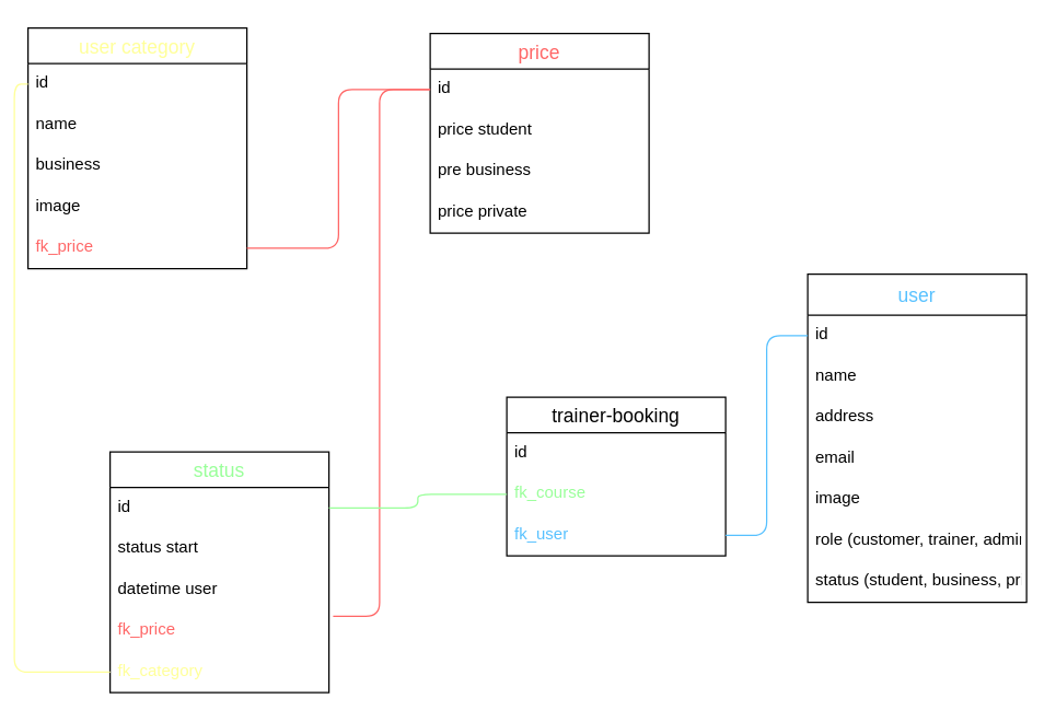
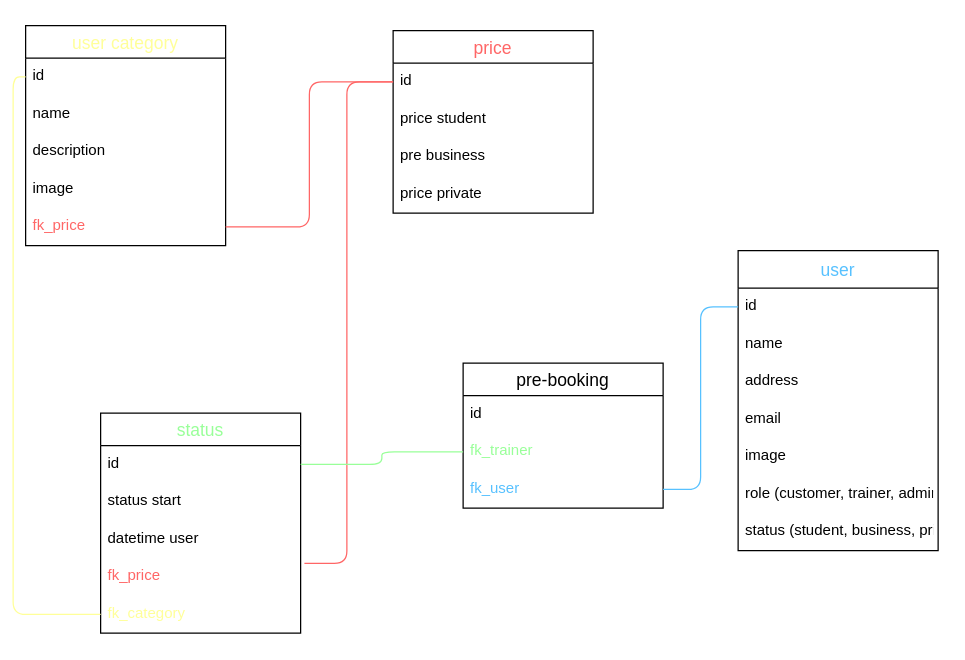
  <mxCell id="0" />
  <mxCell id="1" parent="0" />
  <mxCell id="2" value="status" style="swimlane;fontStyle=0;childLayout=stackLayout;horizontal=1;startSize=26;horizontalStack=0;resizeParent=1;resizeParentMax=0;resizeLast=0;collapsible=1;marginBottom=0;align=center;fontSize=14;fontColor=#99FF99;" parent="1" vertex="1"><mxGeometry x="80" y="330" width="160" height="176" as="geometry" /></mxCell>
  <mxCell id="3" value="id" style="text;strokeColor=none;fillColor=none;spacingLeft=4;spacingRight=4;overflow=hidden;rotatable=0;points=[[0,0.5],[1,0.5]];portConstraint=eastwest;fontSize=12;" parent="2" vertex="1"><mxGeometry y="26" width="160" height="30" as="geometry" /></mxCell>
  <mxCell id="4" value="status start" style="text;strokeColor=none;fillColor=none;spacingLeft=4;spacingRight=4;overflow=hidden;rotatable=0;points=[[0,0.5],[1,0.5]];portConstraint=eastwest;fontSize=12;" parent="2" vertex="1"><mxGeometry y="56" width="160" height="30" as="geometry" /></mxCell>
  <mxCell id="5" value="datetime user" style="text;strokeColor=none;fillColor=none;spacingLeft=4;spacingRight=4;overflow=hidden;rotatable=0;points=[[0,0.5],[1,0.5]];portConstraint=eastwest;fontSize=12;" parent="2" vertex="1"><mxGeometry y="86" width="160" height="30" as="geometry" /></mxCell>
  <mxCell id="6" value="fk_price" style="text;strokeColor=none;fillColor=none;spacingLeft=4;spacingRight=4;overflow=hidden;rotatable=0;points=[[0,0.5],[1,0.5]];portConstraint=eastwest;fontSize=12;fontColor=#FF6666;" parent="2" vertex="1"><mxGeometry y="116" width="160" height="30" as="geometry" /></mxCell>
  <mxCell id="7" value="fk_category" style="text;strokeColor=none;fillColor=none;spacingLeft=4;spacingRight=4;overflow=hidden;rotatable=0;points=[[0,0.5],[1,0.5]];portConstraint=eastwest;fontSize=12;fontColor=#FFFF99;" vertex="1" parent="2"><mxGeometry y="146" width="160" height="30" as="geometry" /></mxCell>
  <mxCell id="8" value="user" style="swimlane;fontStyle=0;childLayout=stackLayout;horizontal=1;startSize=30;horizontalStack=0;resizeParent=1;resizeParentMax=0;resizeLast=0;collapsible=1;marginBottom=0;align=center;fontSize=14;fontColor=#57C1FF;" parent="1" vertex="1"><mxGeometry x="590" y="200" width="160" height="240" as="geometry" /></mxCell>
  <mxCell id="9" value="id" style="text;strokeColor=none;fillColor=none;spacingLeft=4;spacingRight=4;overflow=hidden;rotatable=0;points=[[0,0.5],[1,0.5]];portConstraint=eastwest;fontSize=12;" parent="8" vertex="1"><mxGeometry y="30" width="160" height="30" as="geometry" /></mxCell>
  <mxCell id="10" value="name" style="text;strokeColor=none;fillColor=none;spacingLeft=4;spacingRight=4;overflow=hidden;rotatable=0;points=[[0,0.5],[1,0.5]];portConstraint=eastwest;fontSize=12;" parent="8" vertex="1"><mxGeometry y="60" width="160" height="30" as="geometry" /></mxCell>
  <mxCell id="11" value="address" style="text;strokeColor=none;fillColor=none;spacingLeft=4;spacingRight=4;overflow=hidden;rotatable=0;points=[[0,0.5],[1,0.5]];portConstraint=eastwest;fontSize=12;" parent="8" vertex="1"><mxGeometry y="90" width="160" height="30" as="geometry" /></mxCell>
  <mxCell id="12" value="email" style="text;strokeColor=none;fillColor=none;spacingLeft=4;spacingRight=4;overflow=hidden;rotatable=0;points=[[0,0.5],[1,0.5]];portConstraint=eastwest;fontSize=12;" parent="8" vertex="1"><mxGeometry y="120" width="160" height="30" as="geometry" /></mxCell>
  <mxCell id="13" value="image" style="text;strokeColor=none;fillColor=none;spacingLeft=4;spacingRight=4;overflow=hidden;rotatable=0;points=[[0,0.5],[1,0.5]];portConstraint=eastwest;fontSize=12;" parent="8" vertex="1"><mxGeometry y="150" width="160" height="30" as="geometry" /></mxCell>
  <mxCell id="14" value="role (customer, trainer, admin)" style="text;strokeColor=none;fillColor=none;spacingLeft=4;spacingRight=4;overflow=hidden;rotatable=0;points=[[0,0.5],[1,0.5]];portConstraint=eastwest;fontSize=12;" parent="8" vertex="1"><mxGeometry y="180" width="160" height="30" as="geometry" /></mxCell>
  <mxCell id="15" value="status (student, business, private)" style="text;strokeColor=none;fillColor=none;spacingLeft=4;spacingRight=4;overflow=hidden;rotatable=0;points=[[0,0.5],[1,0.5]];portConstraint=eastwest;fontSize=12;" parent="8" vertex="1"><mxGeometry y="210" width="160" height="30" as="geometry" /></mxCell>
- <mxCell id="16" value="trainer-booking" style="swimlane;fontStyle=0;childLayout=stackLayout;horizontal=1;startSize=26;horizontalStack=0;resizeParent=1;resizeParentMax=0;resizeLast=0;collapsible=1;marginBottom=0;align=center;fontSize=14;" parent="1" vertex="1"><mxGeometry x="370" y="290" width="160" height="116" as="geometry" /></mxCell>
+ <mxCell id="16" value="pre-booking" style="swimlane;fontStyle=0;childLayout=stackLayout;horizontal=1;startSize=26;horizontalStack=0;resizeParent=1;resizeParentMax=0;resizeLast=0;collapsible=1;marginBottom=0;align=center;fontSize=14;" parent="1" vertex="1"><mxGeometry x="370" y="290" width="160" height="116" as="geometry" /></mxCell>
  <mxCell id="17" value="id" style="text;strokeColor=none;fillColor=none;spacingLeft=4;spacingRight=4;overflow=hidden;rotatable=0;points=[[0,0.5],[1,0.5]];portConstraint=eastwest;fontSize=12;" parent="16" vertex="1"><mxGeometry y="26" width="160" height="30" as="geometry" /></mxCell>
- <mxCell id="18" value="fk_course" style="text;strokeColor=none;fillColor=none;spacingLeft=4;spacingRight=4;overflow=hidden;rotatable=0;points=[[0,0.5],[1,0.5]];portConstraint=eastwest;fontSize=12;fontColor=#99FF99;" parent="16" vertex="1"><mxGeometry y="56" width="160" height="30" as="geometry" /></mxCell>
+ <mxCell id="18" value="fk_trainer" style="text;strokeColor=none;fillColor=none;spacingLeft=4;spacingRight=4;overflow=hidden;rotatable=0;points=[[0,0.5],[1,0.5]];portConstraint=eastwest;fontSize=12;fontColor=#99FF99;" parent="16" vertex="1"><mxGeometry y="56" width="160" height="30" as="geometry" /></mxCell>
  <mxCell id="19" value="fk_user" style="text;strokeColor=none;fillColor=none;spacingLeft=4;spacingRight=4;overflow=hidden;rotatable=0;points=[[0,0.5],[1,0.5]];portConstraint=eastwest;fontSize=12;fontColor=#57C1FF;" parent="16" vertex="1"><mxGeometry y="86" width="160" height="30" as="geometry" /></mxCell>
  <mxCell id="20" value="price" style="swimlane;fontStyle=0;childLayout=stackLayout;horizontal=1;startSize=26;horizontalStack=0;resizeParent=1;resizeParentMax=0;resizeLast=0;collapsible=1;marginBottom=0;align=center;fontSize=14;fontColor=#FF6666;" parent="1" vertex="1"><mxGeometry x="314" y="24" width="160" height="146" as="geometry" /></mxCell>
  <mxCell id="21" value="id" style="text;strokeColor=none;fillColor=none;spacingLeft=4;spacingRight=4;overflow=hidden;rotatable=0;points=[[0,0.5],[1,0.5]];portConstraint=eastwest;fontSize=12;" parent="20" vertex="1"><mxGeometry y="26" width="160" height="30" as="geometry" /></mxCell>
  <mxCell id="22" value="price student" style="text;strokeColor=none;fillColor=none;spacingLeft=4;spacingRight=4;overflow=hidden;rotatable=0;points=[[0,0.5],[1,0.5]];portConstraint=eastwest;fontSize=12;" parent="20" vertex="1"><mxGeometry y="56" width="160" height="30" as="geometry" /></mxCell>
  <mxCell id="23" value="pre business" style="text;strokeColor=none;fillColor=none;spacingLeft=4;spacingRight=4;overflow=hidden;rotatable=0;points=[[0,0.5],[1,0.5]];portConstraint=eastwest;fontSize=12;" parent="20" vertex="1"><mxGeometry y="86" width="160" height="30" as="geometry" /></mxCell>
  <mxCell id="24" value="price private" style="text;strokeColor=none;fillColor=none;spacingLeft=4;spacingRight=4;overflow=hidden;rotatable=0;points=[[0,0.5],[1,0.5]];portConstraint=eastwest;fontSize=12;" parent="20" vertex="1"><mxGeometry y="116" width="160" height="30" as="geometry" /></mxCell>
  <mxCell id="25" value="user category" style="swimlane;fontStyle=0;childLayout=stackLayout;horizontal=1;startSize=26;horizontalStack=0;resizeParent=1;resizeParentMax=0;resizeLast=0;collapsible=1;marginBottom=0;align=center;fontSize=14;fontColor=#FFFF99;" parent="1" vertex="1"><mxGeometry x="20" y="20" width="160" height="176" as="geometry" /></mxCell>
  <mxCell id="26" value="id" style="text;strokeColor=none;fillColor=none;spacingLeft=4;spacingRight=4;overflow=hidden;rotatable=0;points=[[0,0.5],[1,0.5]];portConstraint=eastwest;fontSize=12;" parent="25" vertex="1"><mxGeometry y="26" width="160" height="30" as="geometry" /></mxCell>
  <mxCell id="27" value="name" style="text;strokeColor=none;fillColor=none;spacingLeft=4;spacingRight=4;overflow=hidden;rotatable=0;points=[[0,0.5],[1,0.5]];portConstraint=eastwest;fontSize=12;" parent="25" vertex="1"><mxGeometry y="56" width="160" height="30" as="geometry" /></mxCell>
- <mxCell id="28" value="business" style="text;strokeColor=none;fillColor=none;spacingLeft=4;spacingRight=4;overflow=hidden;rotatable=0;points=[[0,0.5],[1,0.5]];portConstraint=eastwest;fontSize=12;" parent="25" vertex="1"><mxGeometry y="86" width="160" height="30" as="geometry" /></mxCell>
+ <mxCell id="28" value="description" style="text;strokeColor=none;fillColor=none;spacingLeft=4;spacingRight=4;overflow=hidden;rotatable=0;points=[[0,0.5],[1,0.5]];portConstraint=eastwest;fontSize=12;" parent="25" vertex="1"><mxGeometry y="86" width="160" height="30" as="geometry" /></mxCell>
  <mxCell id="29" value="image" style="text;strokeColor=none;fillColor=none;spacingLeft=4;spacingRight=4;overflow=hidden;rotatable=0;points=[[0,0.5],[1,0.5]];portConstraint=eastwest;fontSize=12;" parent="25" vertex="1"><mxGeometry y="116" width="160" height="30" as="geometry" /></mxCell>
  <mxCell id="30" value="fk_price" style="text;strokeColor=none;fillColor=none;spacingLeft=4;spacingRight=4;overflow=hidden;rotatable=0;points=[[0,0.5],[1,0.5]];portConstraint=eastwest;fontSize=12;fontColor=#FF6666;" vertex="1" parent="25"><mxGeometry y="146" width="160" height="30" as="geometry" /></mxCell>
  <mxCell id="31" value="" style="endArrow=none;html=1;entryX=1;entryY=0.5;entryDx=0;entryDy=0;exitX=0;exitY=0.5;exitDx=0;exitDy=0;edgeStyle=orthogonalEdgeStyle;strokeColor=#FF6666;" edge="1" parent="1" source="21" target="30"><mxGeometry width="50" height="50" relative="1" as="geometry"><mxPoint x="350" y="320" as="sourcePoint" /><mxPoint x="400" y="270" as="targetPoint" /></mxGeometry></mxCell>
  <mxCell id="32" value="" style="endArrow=none;html=1;exitX=0;exitY=0.5;exitDx=0;exitDy=0;entryX=0;entryY=0.5;entryDx=0;entryDy=0;edgeStyle=orthogonalEdgeStyle;strokeColor=#FFFF99;" edge="1" parent="1" source="7" target="26"><mxGeometry width="50" height="50" relative="1" as="geometry"><mxPoint x="350" y="320" as="sourcePoint" /><mxPoint x="400" y="270" as="targetPoint" /></mxGeometry></mxCell>
  <mxCell id="33" value="" style="endArrow=none;html=1;entryX=0;entryY=0.5;entryDx=0;entryDy=0;exitX=1.019;exitY=0.139;exitDx=0;exitDy=0;exitPerimeter=0;edgeStyle=orthogonalEdgeStyle;strokeColor=#FF6666;" edge="1" parent="1" source="6" target="21"><mxGeometry width="50" height="50" relative="1" as="geometry"><mxPoint x="340" y="280" as="sourcePoint" /><mxPoint x="390" y="230" as="targetPoint" /></mxGeometry></mxCell>
  <mxCell id="34" value="" style="endArrow=none;html=1;exitX=1;exitY=0.5;exitDx=0;exitDy=0;entryX=0;entryY=0.5;entryDx=0;entryDy=0;edgeStyle=orthogonalEdgeStyle;strokeColor=#99FF99;" edge="1" parent="1" source="3" target="18"><mxGeometry width="50" height="50" relative="1" as="geometry"><mxPoint x="340" y="280" as="sourcePoint" /><mxPoint x="390" y="230" as="targetPoint" /></mxGeometry></mxCell>
  <mxCell id="35" value="" style="endArrow=none;html=1;entryX=0;entryY=0.5;entryDx=0;entryDy=0;exitX=1;exitY=0.5;exitDx=0;exitDy=0;edgeStyle=orthogonalEdgeStyle;strokeColor=#57C1FF;fillColor=#1ba1e2;" edge="1" parent="1" source="19" target="9"><mxGeometry width="50" height="50" relative="1" as="geometry"><mxPoint x="340" y="280" as="sourcePoint" /><mxPoint x="390" y="230" as="targetPoint" /></mxGeometry></mxCell>
